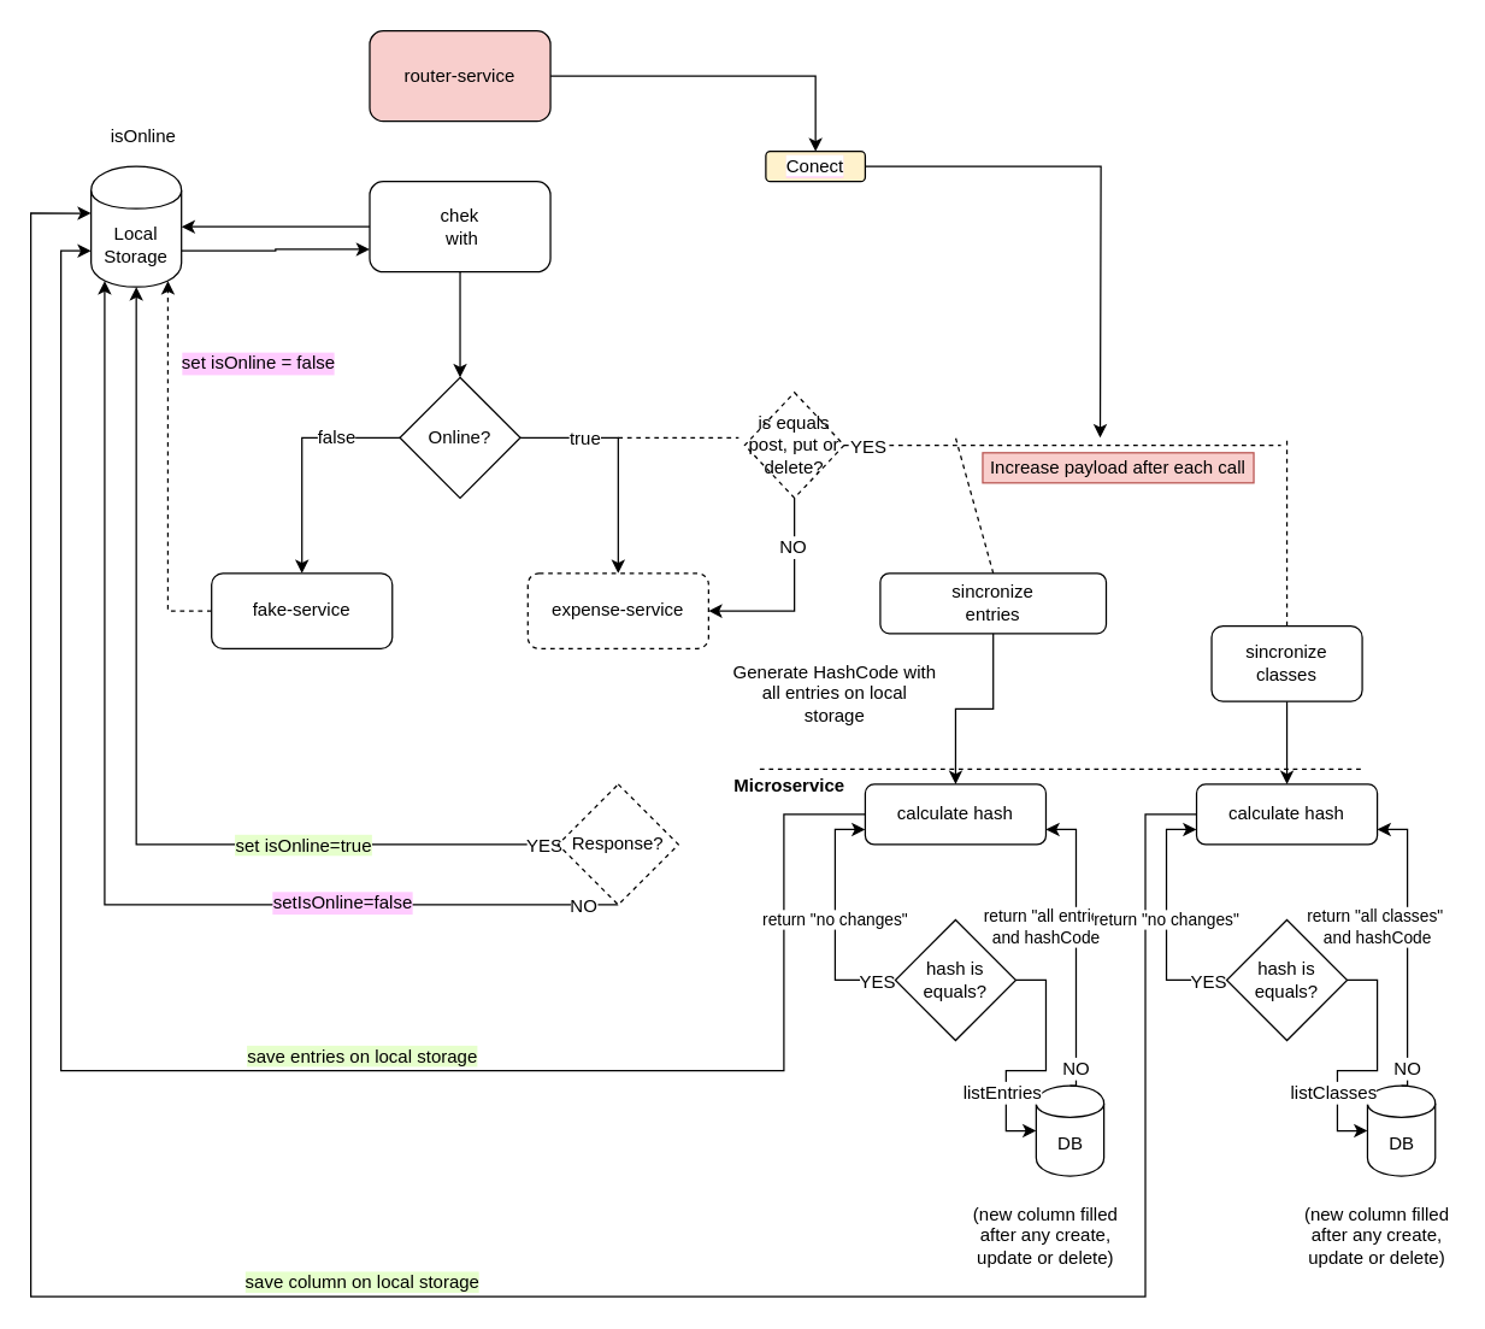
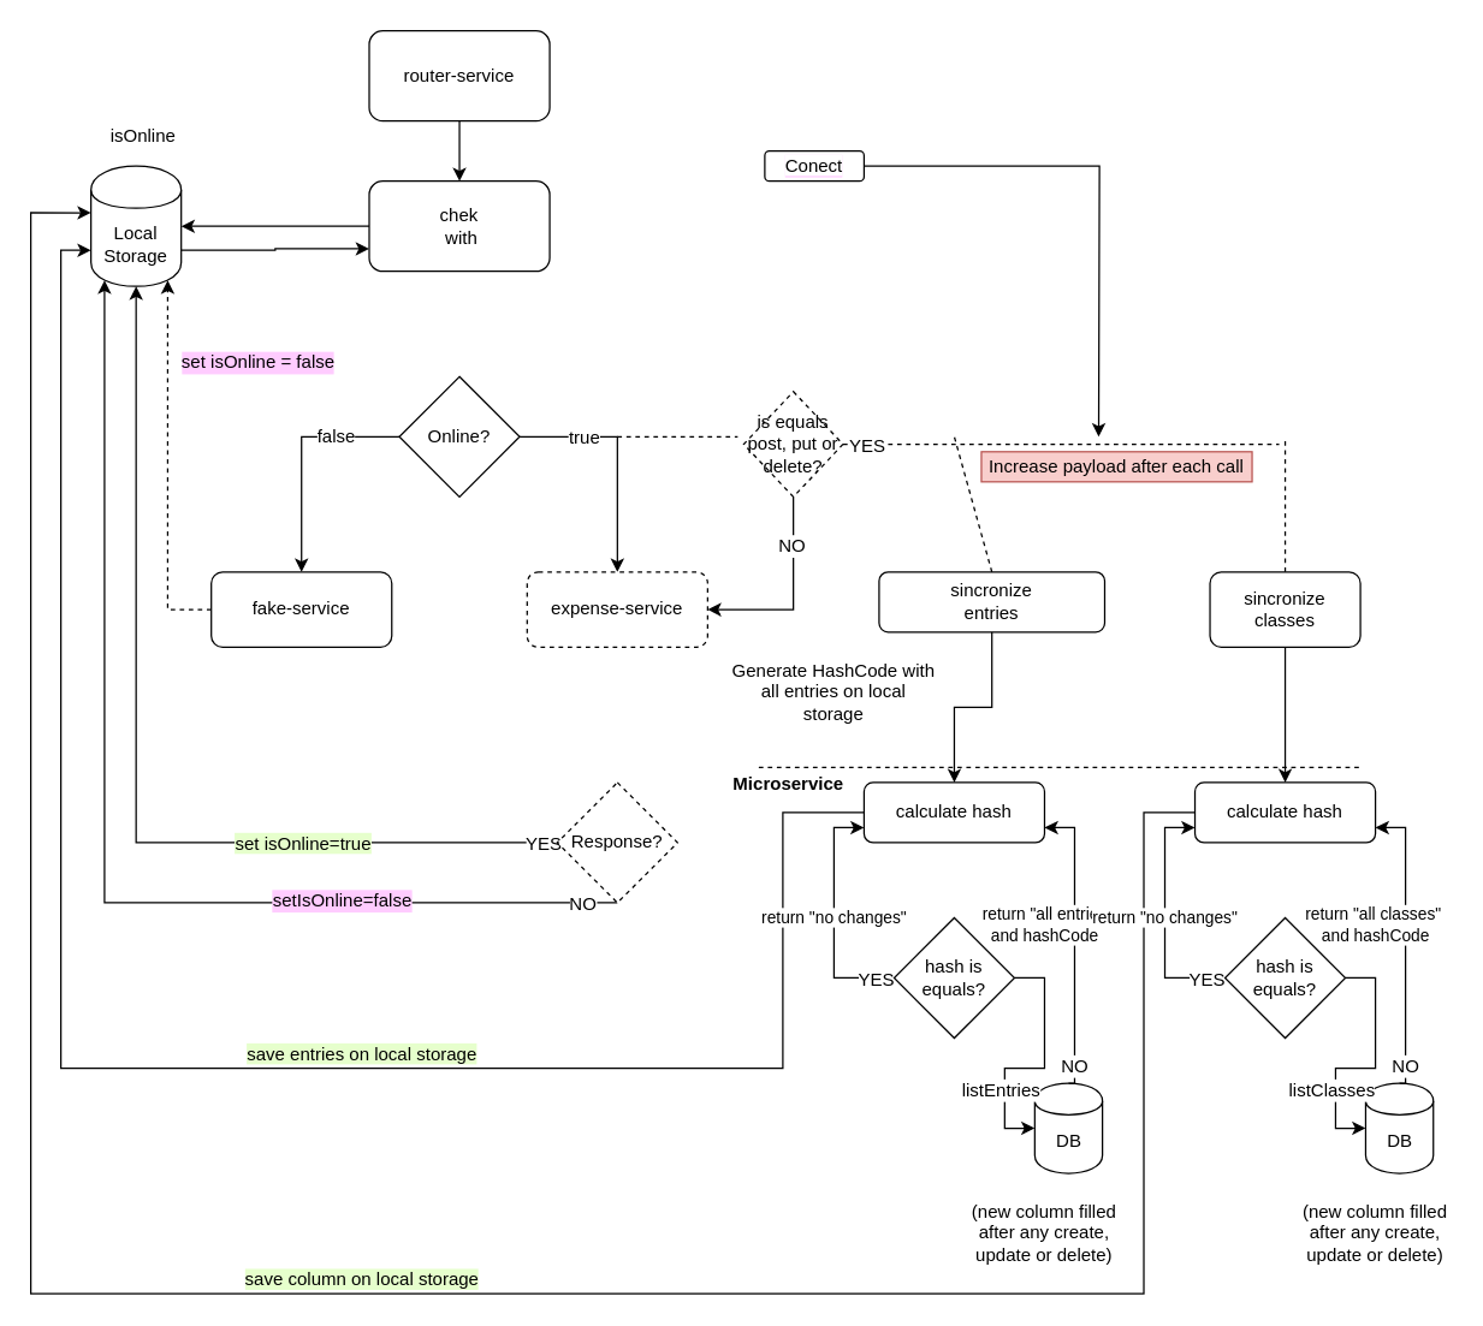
  <mxCell id="0" />
  <mxCell id="1" parent="0" />
- <mxCell id="2" style="edgeStyle=orthogonalEdgeStyle;rounded=0;orthogonalLoop=1;jettySize=auto;html=1;entryX=0.5;entryY=0;entryDx=0;entryDy=0;" edge="1" parent="1" source="4" target="9"><mxGeometry relative="1" as="geometry" /></mxCell>
  <mxCell id="3" style="edgeStyle=orthogonalEdgeStyle;rounded=0;orthogonalLoop=1;jettySize=auto;html=1;" edge="1" parent="1" source="4" target="17"><mxGeometry relative="1" as="geometry" /></mxCell>
  <mxCell id="4" value="chek&lt;br&gt;&amp;nbsp;with" style="rounded=1;whiteSpace=wrap;html=1;" vertex="1" parent="1"><mxGeometry x="245" y="120" width="120" height="60" as="geometry" /></mxCell>
  <mxCell id="5" style="edgeStyle=orthogonalEdgeStyle;rounded=0;orthogonalLoop=1;jettySize=auto;html=1;exitX=1;exitY=0.5;exitDx=0;exitDy=0;" edge="1" parent="1" source="9" target="10"><mxGeometry relative="1" as="geometry" /></mxCell>
  <mxCell id="6" value="true" style="text;html=1;resizable=0;points=[];align=center;verticalAlign=middle;labelBackgroundColor=#ffffff;" vertex="1" connectable="0" parent="5"><mxGeometry x="-0.458" relative="1" as="geometry"><mxPoint as="offset" /></mxGeometry></mxCell>
  <mxCell id="7" style="edgeStyle=orthogonalEdgeStyle;rounded=0;orthogonalLoop=1;jettySize=auto;html=1;entryX=0.5;entryY=0;entryDx=0;entryDy=0;" edge="1" parent="1" source="9" target="13"><mxGeometry relative="1" as="geometry" /></mxCell>
  <mxCell id="8" value="false" style="text;html=1;resizable=0;points=[];align=center;verticalAlign=middle;labelBackgroundColor=#ffffff;" vertex="1" connectable="0" parent="7"><mxGeometry x="-0.445" y="-1" relative="1" as="geometry"><mxPoint as="offset" /></mxGeometry></mxCell>
  <mxCell id="9" value="Online?" style="rhombus;whiteSpace=wrap;html=1;" vertex="1" parent="1"><mxGeometry x="265" y="250" width="80" height="80" as="geometry" /></mxCell>
  <mxCell id="10" value="expense-service" style="rounded=1;whiteSpace=wrap;html=1;dashed=1;" vertex="1" parent="1"><mxGeometry x="350" y="380" width="120" height="50" as="geometry" /></mxCell>
  <mxCell id="11" style="edgeStyle=orthogonalEdgeStyle;rounded=0;orthogonalLoop=1;jettySize=auto;html=1;entryX=0.85;entryY=0.95;entryDx=0;entryDy=0;entryPerimeter=0;dashed=1;" edge="1" parent="1" source="13" target="17"><mxGeometry relative="1" as="geometry"><mxPoint x="200" y="480" as="targetPoint" /></mxGeometry></mxCell>
  <mxCell id="12" value="set isOnline = false" style="text;html=1;resizable=0;points=[];align=center;verticalAlign=middle;labelBackgroundColor=#FFCCFF;" vertex="1" connectable="0" parent="11"><mxGeometry x="0.147" relative="1" as="geometry"><mxPoint x="59" y="-52" as="offset" /></mxGeometry></mxCell>
  <mxCell id="13" value="fake-service" style="rounded=1;whiteSpace=wrap;html=1;" vertex="1" parent="1"><mxGeometry x="140" y="380" width="120" height="50" as="geometry" /></mxCell>
- <mxCell id="14" style="edgeStyle=orthogonalEdgeStyle;rounded=0;orthogonalLoop=1;jettySize=auto;html=1;" edge="1" parent="1" source="15" target="65"><mxGeometry relative="1" as="geometry" /></mxCell>
- <mxCell id="15" value="router-service" style="rounded=1;whiteSpace=wrap;html=1;fillColor=#f8cecc;" vertex="1" parent="1"><mxGeometry x="245" y="20" width="120" height="60" as="geometry" /></mxCell>
+ <mxCell id="14" style="edgeStyle=orthogonalEdgeStyle;rounded=0;orthogonalLoop=1;jettySize=auto;html=1;entryX=0.5;entryY=0;entryDx=0;entryDy=0;" edge="1" parent="1" source="15" target="4"><mxGeometry relative="1" as="geometry" /></mxCell>
+ <mxCell id="15" value="router-service" style="rounded=1;whiteSpace=wrap;html=1;" vertex="1" parent="1"><mxGeometry x="245" y="20" width="120" height="60" as="geometry" /></mxCell>
  <mxCell id="16" style="edgeStyle=orthogonalEdgeStyle;rounded=0;orthogonalLoop=1;jettySize=auto;html=1;exitX=1;exitY=0.7;exitDx=0;exitDy=0;entryX=0;entryY=0.75;entryDx=0;entryDy=0;" edge="1" parent="1" source="17" target="4"><mxGeometry relative="1" as="geometry" /></mxCell>
  <mxCell id="17" value="Local&lt;br&gt;Storage" style="shape=cylinder;whiteSpace=wrap;html=1;boundedLbl=1;backgroundOutline=1;" vertex="1" parent="1"><mxGeometry x="60" y="110" width="60" height="80" as="geometry" /></mxCell>
  <mxCell id="18" value="isOnline" style="text;html=1;strokeColor=none;fillColor=none;align=center;verticalAlign=middle;whiteSpace=wrap;rounded=0;" vertex="1" parent="1"><mxGeometry x="50" y="80" width="90" height="20" as="geometry" /></mxCell>
  <mxCell id="19" style="edgeStyle=orthogonalEdgeStyle;rounded=0;orthogonalLoop=1;jettySize=auto;html=1;entryX=0.5;entryY=1;entryDx=0;entryDy=0;" edge="1" parent="1" source="25" target="17"><mxGeometry relative="1" as="geometry"><mxPoint x="230" y="560" as="targetPoint" /></mxGeometry></mxCell>
  <mxCell id="20" value="&lt;span style=&quot;background-color: rgb(230 , 255 , 204)&quot;&gt;set isOnline=true&lt;/span&gt;" style="text;html=1;resizable=0;points=[];align=center;verticalAlign=middle;labelBackgroundColor=#ffffff;" vertex="1" connectable="0" parent="19"><mxGeometry x="-0.171" relative="1" as="geometry"><mxPoint x="99" as="offset" /></mxGeometry></mxCell>
  <mxCell id="21" value="YES" style="text;html=1;resizable=0;points=[];align=center;verticalAlign=middle;labelBackgroundColor=#ffffff;" vertex="1" connectable="0" parent="19"><mxGeometry x="-0.985" relative="1" as="geometry"><mxPoint x="-5" as="offset" /></mxGeometry></mxCell>
  <mxCell id="22" style="edgeStyle=orthogonalEdgeStyle;rounded=0;orthogonalLoop=1;jettySize=auto;html=1;entryX=0.15;entryY=0.95;entryDx=0;entryDy=0;entryPerimeter=0;" edge="1" parent="1" source="25" target="17"><mxGeometry relative="1" as="geometry"><Array as="points"><mxPoint x="69" y="600" /></Array></mxGeometry></mxCell>
  <mxCell id="23" value="setIsOnline=false" style="text;html=1;resizable=0;points=[];align=center;verticalAlign=middle;labelBackgroundColor=#FFCCFF;" vertex="1" connectable="0" parent="22"><mxGeometry x="-0.513" y="-2" relative="1" as="geometry"><mxPoint as="offset" /></mxGeometry></mxCell>
  <mxCell id="24" value="NO" style="text;html=1;resizable=0;points=[];align=center;verticalAlign=middle;labelBackgroundColor=#ffffff;" vertex="1" connectable="0" parent="22"><mxGeometry x="-0.936" relative="1" as="geometry"><mxPoint as="offset" /></mxGeometry></mxCell>
  <mxCell id="25" value="Response?" style="rhombus;whiteSpace=wrap;html=1;dashed=1;" vertex="1" parent="1"><mxGeometry x="370" y="520" width="80" height="80" as="geometry" /></mxCell>
  <mxCell id="26" style="edgeStyle=orthogonalEdgeStyle;rounded=0;orthogonalLoop=1;jettySize=auto;html=1;" edge="1" parent="1" source="27" target="30"><mxGeometry relative="1" as="geometry" /></mxCell>
  <mxCell id="27" value="sincronize&lt;br&gt;entries" style="rounded=1;whiteSpace=wrap;html=1;" vertex="1" parent="1"><mxGeometry x="584" y="380" width="150" height="40" as="geometry" /></mxCell>
  <mxCell id="28" value="DB" style="shape=cylinder;whiteSpace=wrap;html=1;boundedLbl=1;backgroundOutline=1;" vertex="1" parent="1"><mxGeometry x="687.5" y="720" width="45" height="60" as="geometry" /></mxCell>
  <mxCell id="29" style="edgeStyle=orthogonalEdgeStyle;rounded=0;orthogonalLoop=1;jettySize=auto;html=1;entryX=0;entryY=0.7;entryDx=0;entryDy=0;" edge="1" parent="1" source="30" target="17"><mxGeometry relative="1" as="geometry"><Array as="points"><mxPoint x="520" y="540" /><mxPoint x="520" y="710" /><mxPoint x="40" y="710" /><mxPoint x="40" y="166" /></Array></mxGeometry></mxCell>
  <mxCell id="30" value="calculate hash" style="rounded=1;whiteSpace=wrap;html=1;" vertex="1" parent="1"><mxGeometry x="574" y="520" width="120" height="40" as="geometry" /></mxCell>
  <mxCell id="31" value="Generate HashCode with all entries on local storage" style="text;html=1;strokeColor=none;fillColor=none;align=center;verticalAlign=middle;whiteSpace=wrap;rounded=0;" vertex="1" parent="1"><mxGeometry x="484" y="440" width="140" height="40" as="geometry" /></mxCell>
  <mxCell id="32" value="return &quot;no changes&quot;" style="edgeStyle=orthogonalEdgeStyle;rounded=0;orthogonalLoop=1;jettySize=auto;html=1;entryX=0;entryY=0.75;entryDx=0;entryDy=0;exitX=0;exitY=0.5;exitDx=0;exitDy=0;" edge="1" parent="1" source="38" target="30"><mxGeometry relative="1" as="geometry" /></mxCell>
  <mxCell id="33" value="YES" style="text;html=1;resizable=0;points=[];align=center;verticalAlign=middle;labelBackgroundColor=#ffffff;" vertex="1" connectable="0" parent="32"><mxGeometry x="-0.838" y="1" relative="1" as="geometry"><mxPoint as="offset" /></mxGeometry></mxCell>
  <mxCell id="34" value="return &quot;all entries &lt;br&gt;and hashCode" style="edgeStyle=orthogonalEdgeStyle;rounded=0;orthogonalLoop=1;jettySize=auto;html=1;exitX=0.5;exitY=0;exitDx=0;exitDy=0;entryX=1;entryY=0.75;entryDx=0;entryDy=0;" edge="1" parent="1" source="28" target="30"><mxGeometry x="0.125" y="20" relative="1" as="geometry"><mxPoint x="724" y="610" as="targetPoint" /><Array as="points"><mxPoint x="714" y="720" /><mxPoint x="714" y="550" /></Array><mxPoint as="offset" /></mxGeometry></mxCell>
  <mxCell id="35" value="NO" style="text;html=1;resizable=0;points=[];align=center;verticalAlign=middle;labelBackgroundColor=#ffffff;" vertex="1" connectable="0" parent="34"><mxGeometry x="-0.838" y="1" relative="1" as="geometry"><mxPoint as="offset" /></mxGeometry></mxCell>
  <mxCell id="36" style="edgeStyle=orthogonalEdgeStyle;rounded=0;orthogonalLoop=1;jettySize=auto;html=1;entryX=0;entryY=0.5;entryDx=0;entryDy=0;" edge="1" parent="1" source="38" target="28"><mxGeometry relative="1" as="geometry" /></mxCell>
  <mxCell id="37" value="listEntries" style="text;html=1;resizable=0;points=[];align=center;verticalAlign=middle;labelBackgroundColor=#ffffff;" vertex="1" connectable="0" parent="36"><mxGeometry x="0.458" y="-3" relative="1" as="geometry"><mxPoint as="offset" /></mxGeometry></mxCell>
  <mxCell id="38" value="hash is&lt;br&gt;equals?" style="rhombus;whiteSpace=wrap;html=1;" vertex="1" parent="1"><mxGeometry x="594" y="610" width="80" height="80" as="geometry" /></mxCell>
  <mxCell id="39" value="(new column filled after any create, update or delete)" style="text;html=1;strokeColor=none;fillColor=none;align=center;verticalAlign=middle;whiteSpace=wrap;rounded=0;" vertex="1" parent="1"><mxGeometry x="644" y="790" width="100" height="60" as="geometry" /></mxCell>
  <mxCell id="40" value="" style="endArrow=none;dashed=1;html=1;" edge="1" parent="1"><mxGeometry width="50" height="50" relative="1" as="geometry"><mxPoint x="504" y="510" as="sourcePoint" /><mxPoint x="904" y="510" as="targetPoint" /></mxGeometry></mxCell>
  <mxCell id="41" value="&lt;b&gt;Microservice&lt;/b&gt;" style="text;html=1;strokeColor=none;fillColor=none;align=center;verticalAlign=middle;whiteSpace=wrap;rounded=0;" vertex="1" parent="1"><mxGeometry x="484" y="511" width="80" height="20" as="geometry" /></mxCell>
  <mxCell id="42" style="edgeStyle=orthogonalEdgeStyle;rounded=0;orthogonalLoop=1;jettySize=auto;html=1;" edge="1" parent="1" source="43" target="46"><mxGeometry relative="1" as="geometry" /></mxCell>
- <mxCell id="43" value="sincronize&lt;br&gt;classes" style="rounded=1;whiteSpace=wrap;html=1;" vertex="1" parent="1"><mxGeometry x="804" y="415" width="100" height="50" as="geometry" /></mxCell>
+ <mxCell id="43" value="sincronize&lt;br&gt;classes" style="rounded=1;whiteSpace=wrap;html=1;" vertex="1" parent="1"><mxGeometry x="804" y="380" width="100" height="50" as="geometry" /></mxCell>
  <mxCell id="44" value="DB" style="shape=cylinder;whiteSpace=wrap;html=1;boundedLbl=1;backgroundOutline=1;" vertex="1" parent="1"><mxGeometry x="907.5" y="720" width="45" height="60" as="geometry" /></mxCell>
  <mxCell id="45" style="edgeStyle=orthogonalEdgeStyle;rounded=0;orthogonalLoop=1;jettySize=auto;html=1;entryX=0;entryY=0.388;entryDx=0;entryDy=0;entryPerimeter=0;" edge="1" parent="1" source="46" target="17"><mxGeometry relative="1" as="geometry"><mxPoint x="50" y="180" as="targetPoint" /><Array as="points"><mxPoint x="760" y="540" /><mxPoint x="760" y="860" /><mxPoint x="20" y="860" /><mxPoint x="20" y="141" /></Array></mxGeometry></mxCell>
  <mxCell id="46" value="calculate hash" style="rounded=1;whiteSpace=wrap;html=1;" vertex="1" parent="1"><mxGeometry x="794" y="520" width="120" height="40" as="geometry" /></mxCell>
  <mxCell id="47" value="return &quot;no changes&quot;" style="edgeStyle=orthogonalEdgeStyle;rounded=0;orthogonalLoop=1;jettySize=auto;html=1;entryX=0;entryY=0.75;entryDx=0;entryDy=0;exitX=0;exitY=0.5;exitDx=0;exitDy=0;" edge="1" parent="1" source="53" target="46"><mxGeometry relative="1" as="geometry" /></mxCell>
  <mxCell id="48" value="YES" style="text;html=1;resizable=0;points=[];align=center;verticalAlign=middle;labelBackgroundColor=#ffffff;" vertex="1" connectable="0" parent="47"><mxGeometry x="-0.838" y="1" relative="1" as="geometry"><mxPoint as="offset" /></mxGeometry></mxCell>
  <mxCell id="49" value="return &quot;all classes&quot;&amp;nbsp;&lt;br&gt;and hashCode" style="edgeStyle=orthogonalEdgeStyle;rounded=0;orthogonalLoop=1;jettySize=auto;html=1;exitX=0.5;exitY=0;exitDx=0;exitDy=0;entryX=1;entryY=0.75;entryDx=0;entryDy=0;" edge="1" parent="1" source="44" target="46"><mxGeometry x="0.125" y="20" relative="1" as="geometry"><mxPoint x="944" y="610" as="targetPoint" /><Array as="points"><mxPoint x="934" y="720" /><mxPoint x="934" y="550" /></Array><mxPoint as="offset" /></mxGeometry></mxCell>
  <mxCell id="50" value="NO" style="text;html=1;resizable=0;points=[];align=center;verticalAlign=middle;labelBackgroundColor=#ffffff;" vertex="1" connectable="0" parent="49"><mxGeometry x="-0.838" y="1" relative="1" as="geometry"><mxPoint as="offset" /></mxGeometry></mxCell>
  <mxCell id="51" style="edgeStyle=orthogonalEdgeStyle;rounded=0;orthogonalLoop=1;jettySize=auto;html=1;entryX=0;entryY=0.5;entryDx=0;entryDy=0;" edge="1" parent="1" source="53" target="44"><mxGeometry relative="1" as="geometry" /></mxCell>
  <mxCell id="52" value="listClasses" style="text;html=1;resizable=0;points=[];align=center;verticalAlign=middle;labelBackgroundColor=#ffffff;" vertex="1" connectable="0" parent="51"><mxGeometry x="0.458" y="-3" relative="1" as="geometry"><mxPoint as="offset" /></mxGeometry></mxCell>
  <mxCell id="53" value="hash is&lt;br&gt;equals?" style="rhombus;whiteSpace=wrap;html=1;" vertex="1" parent="1"><mxGeometry x="814" y="610" width="80" height="80" as="geometry" /></mxCell>
  <mxCell id="54" value="(new column filled after any create, update or delete)" style="text;html=1;strokeColor=none;fillColor=none;align=center;verticalAlign=middle;whiteSpace=wrap;rounded=0;" vertex="1" parent="1"><mxGeometry x="864" y="790" width="100" height="60" as="geometry" /></mxCell>
  <mxCell id="55" value="" style="endArrow=none;dashed=1;html=1;" edge="1" parent="1"><mxGeometry width="50" height="50" relative="1" as="geometry"><mxPoint x="410" y="290" as="sourcePoint" /><mxPoint x="490" y="290" as="targetPoint" /></mxGeometry></mxCell>
  <mxCell id="56" value="" style="endArrow=none;dashed=1;html=1;exitX=0.5;exitY=0;exitDx=0;exitDy=0;" edge="1" parent="1" source="27"><mxGeometry width="50" height="50" relative="1" as="geometry"><mxPoint x="630" y="370" as="sourcePoint" /><mxPoint x="634" y="290" as="targetPoint" /></mxGeometry></mxCell>
  <mxCell id="57" value="" style="endArrow=none;dashed=1;html=1;exitX=0.5;exitY=0;exitDx=0;exitDy=0;" edge="1" parent="1" source="43"><mxGeometry width="50" height="50" relative="1" as="geometry"><mxPoint x="850" y="360" as="sourcePoint" /><mxPoint x="854" y="290" as="targetPoint" /></mxGeometry></mxCell>
  <mxCell id="58" value="Increase payload after each call" style="text;html=1;strokeColor=#b85450;fillColor=#f8cecc;align=center;verticalAlign=middle;whiteSpace=wrap;rounded=0;" vertex="1" parent="1"><mxGeometry x="652" y="300" width="180" height="20" as="geometry" /></mxCell>
  <mxCell id="59" style="edgeStyle=orthogonalEdgeStyle;rounded=0;orthogonalLoop=1;jettySize=auto;html=1;entryX=1;entryY=0.5;entryDx=0;entryDy=0;exitX=0.5;exitY=1;exitDx=0;exitDy=0;" edge="1" parent="1" source="61" target="10"><mxGeometry relative="1" as="geometry" /></mxCell>
  <mxCell id="60" value="NO" style="text;html=1;resizable=0;points=[];align=center;verticalAlign=middle;labelBackgroundColor=#ffffff;" vertex="1" connectable="0" parent="59"><mxGeometry x="-0.515" y="-2" relative="1" as="geometry"><mxPoint as="offset" /></mxGeometry></mxCell>
  <mxCell id="61" value="is equals post, put or delete?" style="rhombus;whiteSpace=wrap;html=1;dashed=1;" vertex="1" parent="1"><mxGeometry x="494" y="260" width="66" height="70" as="geometry" /></mxCell>
  <mxCell id="62" value="" style="endArrow=none;dashed=1;html=1;exitX=1;exitY=0.5;exitDx=0;exitDy=0;" edge="1" parent="1" source="61"><mxGeometry width="50" height="50" relative="1" as="geometry"><mxPoint x="580" y="340" as="sourcePoint" /><mxPoint x="850" y="295" as="targetPoint" /></mxGeometry></mxCell>
  <mxCell id="63" value="YES" style="text;html=1;resizable=0;points=[];align=center;verticalAlign=middle;labelBackgroundColor=#ffffff;" vertex="1" connectable="0" parent="62"><mxGeometry x="-0.897" y="-1" relative="1" as="geometry"><mxPoint as="offset" /></mxGeometry></mxCell>
  <mxCell id="64" style="edgeStyle=orthogonalEdgeStyle;rounded=0;orthogonalLoop=1;jettySize=auto;html=1;" edge="1" parent="1" source="65"><mxGeometry relative="1" as="geometry"><mxPoint x="730" y="290" as="targetPoint" /></mxGeometry></mxCell>
- <mxCell id="65" value="&lt;span style=&quot;background-color: rgb(255 , 255 , 255)&quot;&gt;Conect&lt;/span&gt;" style="rounded=1;whiteSpace=wrap;html=1;labelBackgroundColor=#FFCCFF;fillColor=#fff2cc;" vertex="1" parent="1"><mxGeometry x="508" y="100" width="66" height="20" as="geometry" /></mxCell>
+ <mxCell id="65" value="&lt;span style=&quot;background-color: rgb(255 , 255 , 255)&quot;&gt;Conect&lt;/span&gt;" style="rounded=1;whiteSpace=wrap;html=1;labelBackgroundColor=#FFCCFF;" vertex="1" parent="1"><mxGeometry x="508" y="100" width="66" height="20" as="geometry" /></mxCell>
  <mxCell id="66" value="&lt;span style=&quot;background-color: rgb(230 , 255 , 204)&quot;&gt;save entries on local storage&lt;/span&gt;" style="text;html=1;resizable=0;points=[];align=center;verticalAlign=middle;labelBackgroundColor=#ffffff;" vertex="1" connectable="0" parent="1"><mxGeometry x="140" y="700" as="geometry"><mxPoint x="99" as="offset" /></mxGeometry></mxCell>
  <mxCell id="67" value="&lt;span style=&quot;background-color: rgb(230 , 255 , 204)&quot;&gt;save column on local storage&lt;/span&gt;" style="text;html=1;resizable=0;points=[];align=center;verticalAlign=middle;labelBackgroundColor=#ffffff;" vertex="1" connectable="0" parent="1"><mxGeometry x="140" y="850" as="geometry"><mxPoint x="99" as="offset" /></mxGeometry></mxCell>
